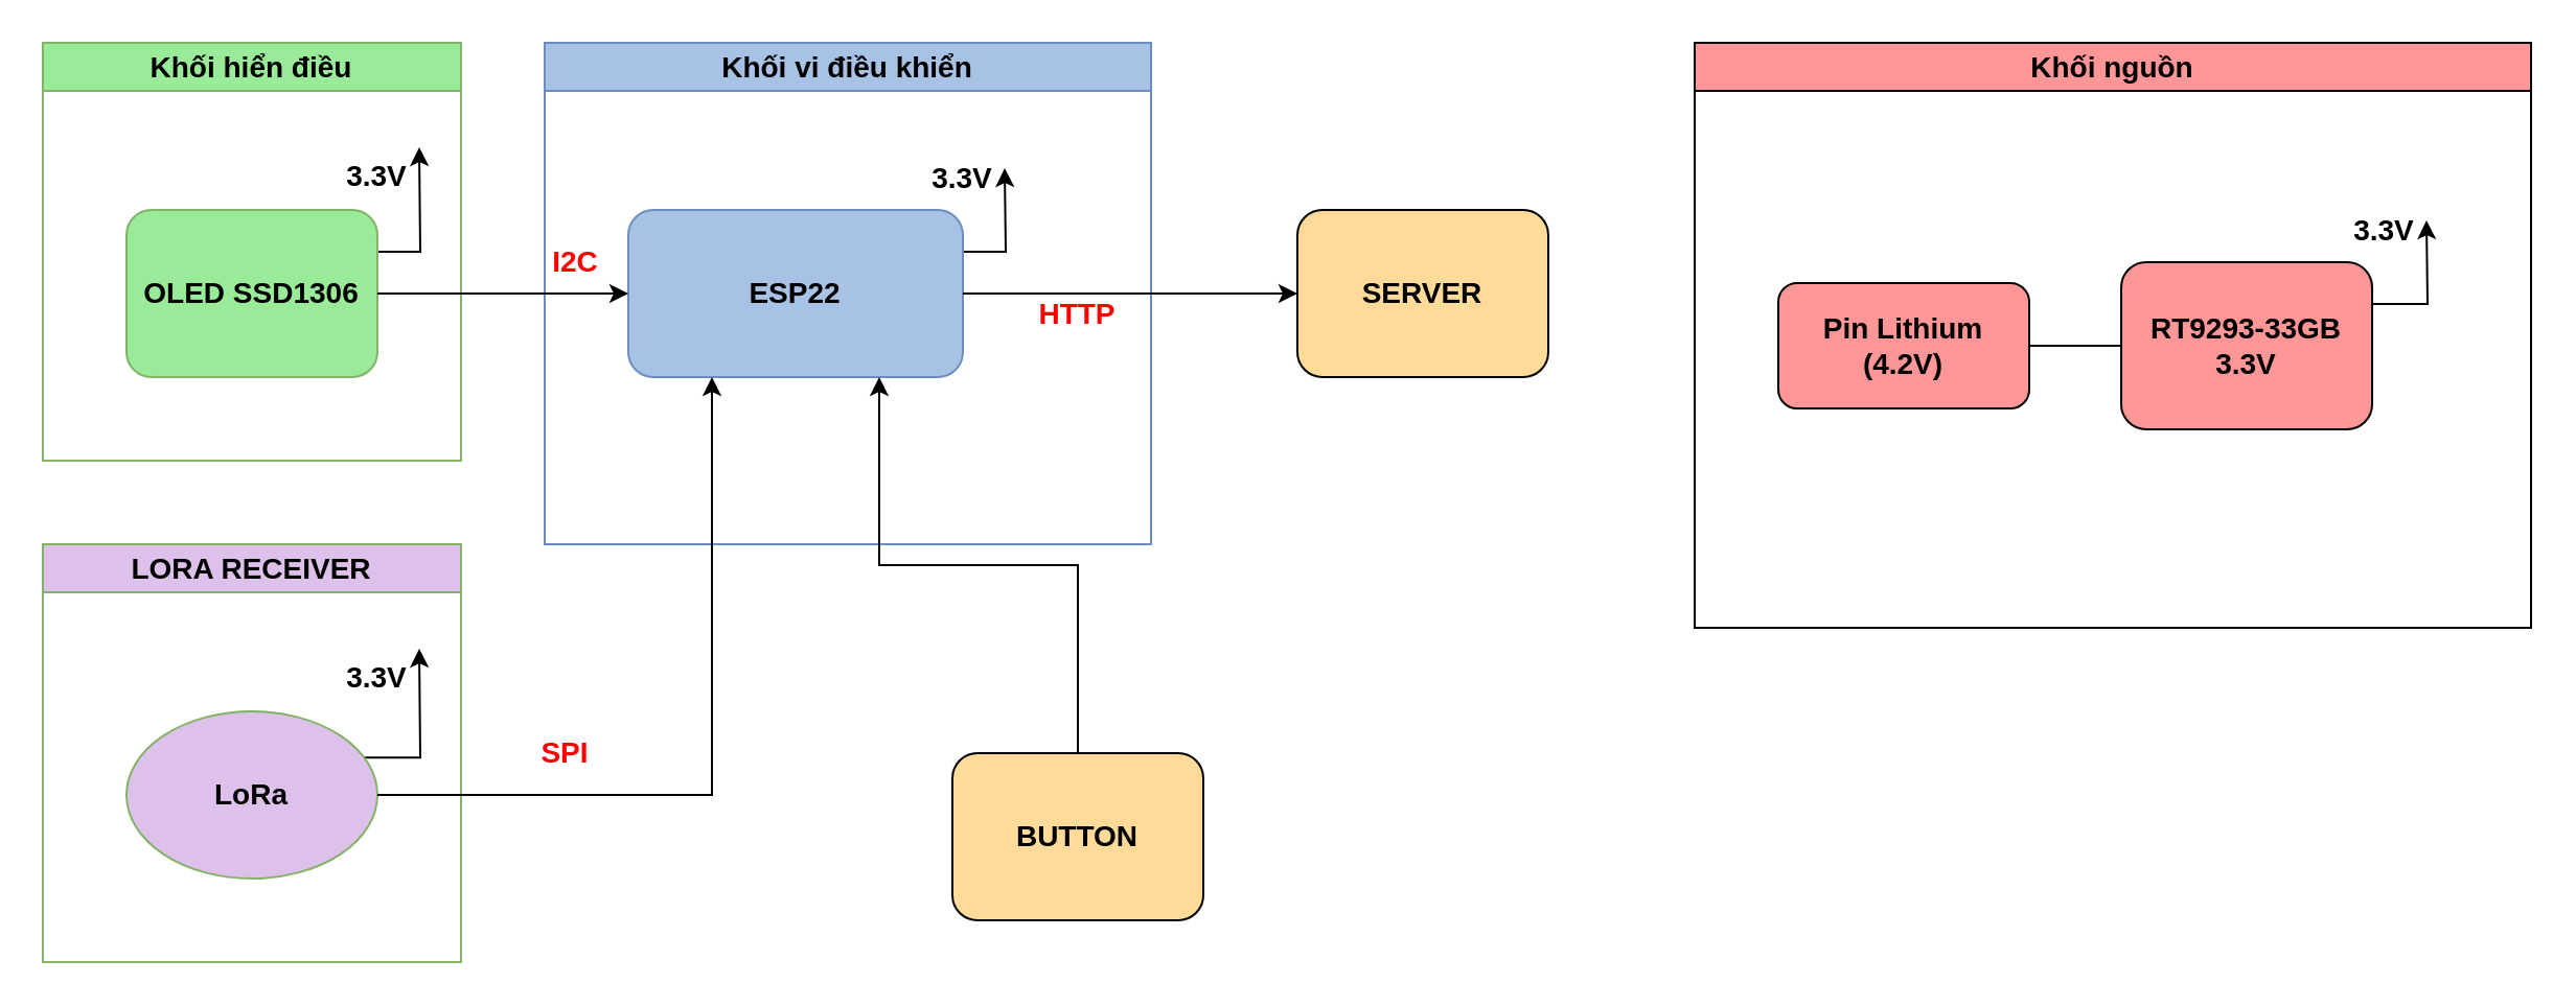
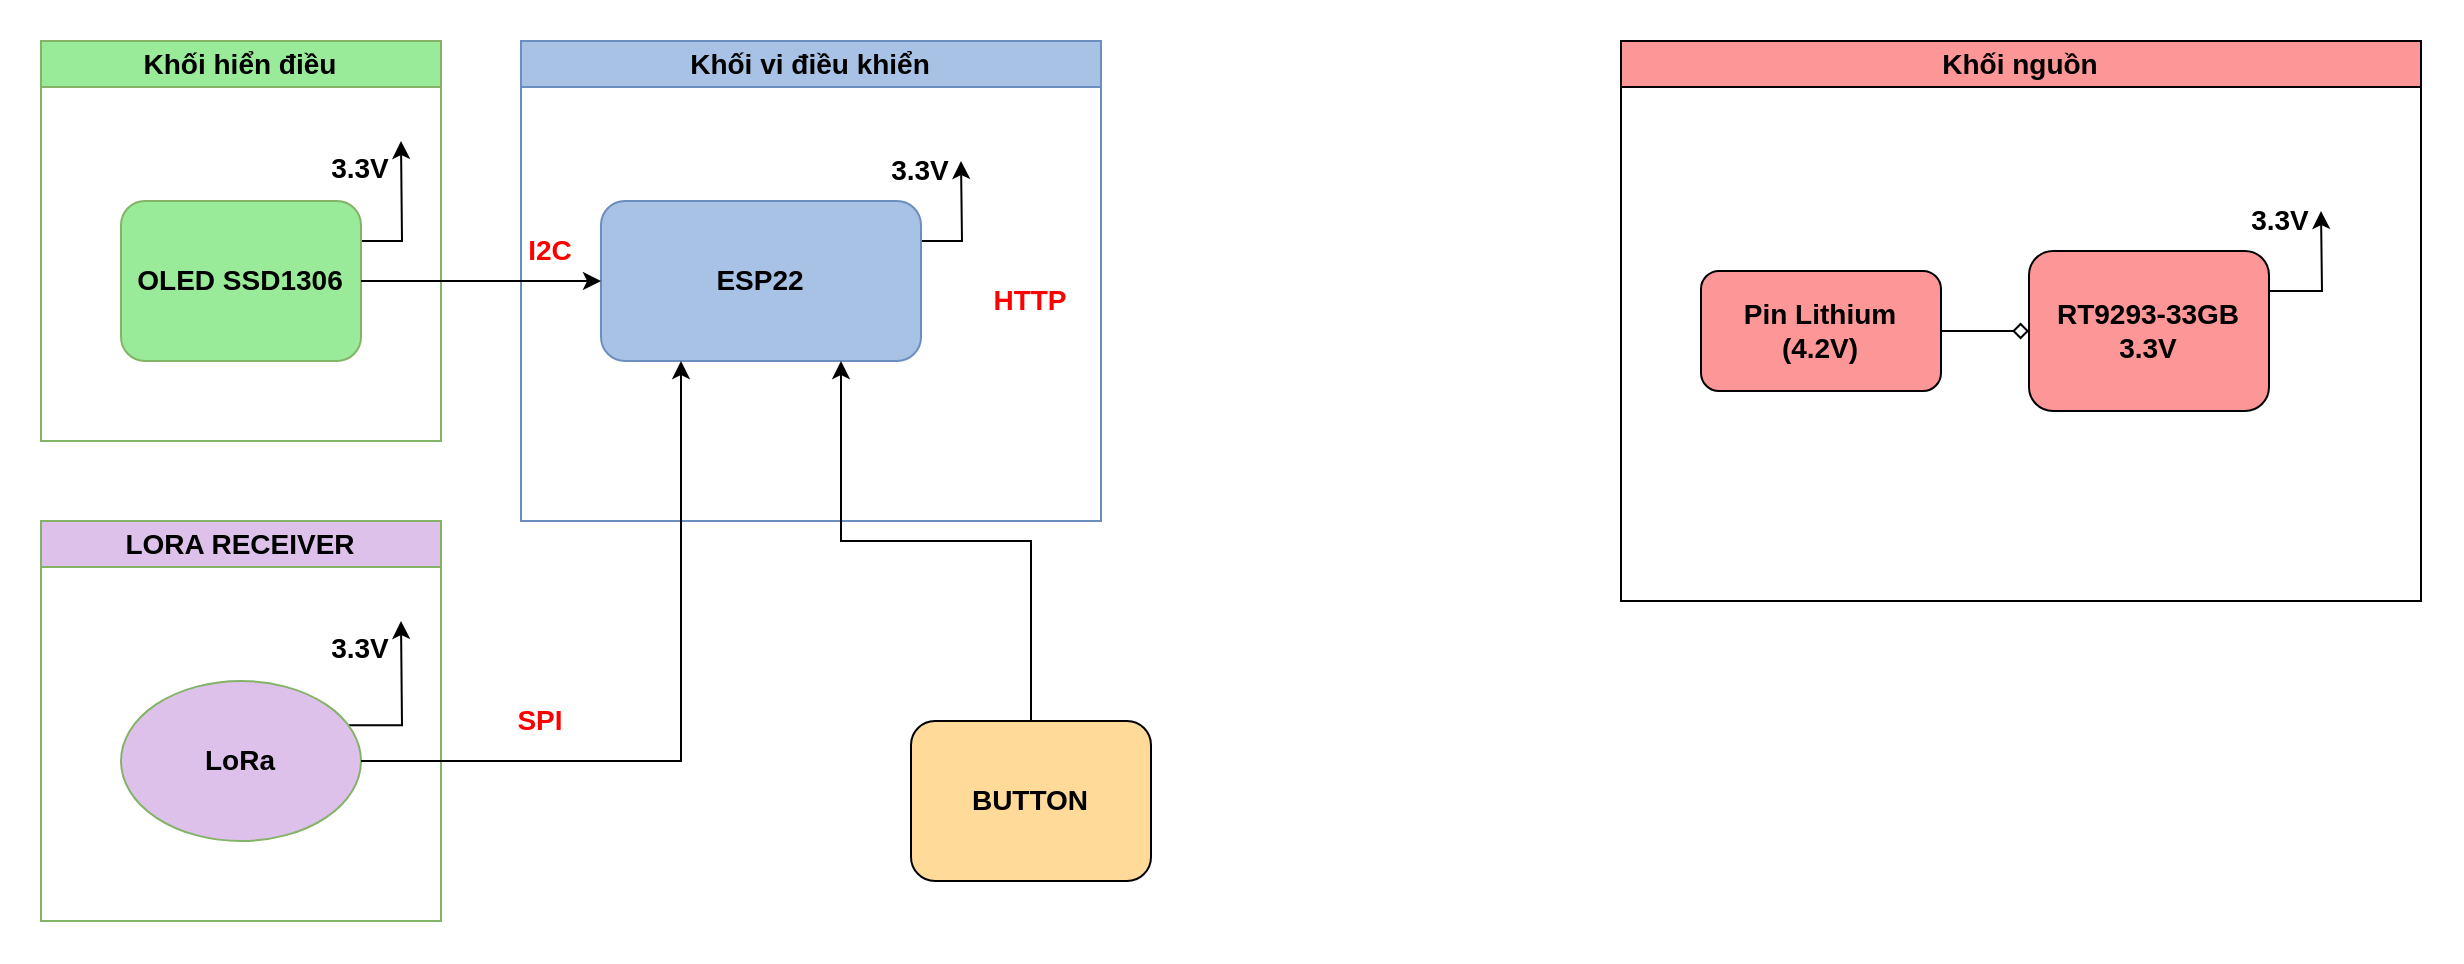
  <mxCell id="0" />
  <mxCell id="1" parent="0" />
  <mxCell id="2" value="Khối hiển điều" style="swimlane;whiteSpace=wrap;html=1;fontStyle=1;fontSize=14;fillColor=#99EB99;strokeColor=#82b366;" parent="1" vertex="1"><mxGeometry x="20" y="20" width="200" height="200" as="geometry" /></mxCell>
  <mxCell id="3" style="edgeStyle=orthogonalEdgeStyle;rounded=0;orthogonalLoop=1;jettySize=auto;html=1;exitX=1;exitY=0.25;exitDx=0;exitDy=0;fontStyle=1;fontSize=14;" parent="2" source="4" edge="1"><mxGeometry relative="1" as="geometry"><mxPoint x="180" y="50" as="targetPoint" /></mxGeometry></mxCell>
  <mxCell id="4" value="OLED SSD1306" style="rounded=1;whiteSpace=wrap;html=1;fontStyle=1;fontSize=14;fillColor=#99eb99;strokeColor=#82b366;" parent="2" vertex="1"><mxGeometry x="40" y="80" width="120" height="80" as="geometry" /></mxCell>
  <mxCell id="5" value="3.3V" style="text;html=1;align=center;verticalAlign=middle;whiteSpace=wrap;rounded=0;fontStyle=1;fontSize=14;" parent="2" vertex="1"><mxGeometry x="130" y="49" width="60" height="30" as="geometry" /></mxCell>
  <mxCell id="6" value="Khối vi điều khiển" style="swimlane;whiteSpace=wrap;html=1;fontStyle=1;fontSize=14;fillColor=#a8c2e6;strokeColor=#6c8ebf;" parent="1" vertex="1"><mxGeometry x="260" y="20" width="290" height="240" as="geometry" /></mxCell>
  <mxCell id="7" style="edgeStyle=orthogonalEdgeStyle;rounded=0;orthogonalLoop=1;jettySize=auto;html=1;exitX=1;exitY=0.25;exitDx=0;exitDy=0;fontStyle=1;fontSize=14;" parent="6" source="8" edge="1"><mxGeometry relative="1" as="geometry"><mxPoint x="220" y="60" as="targetPoint" /></mxGeometry></mxCell>
  <mxCell id="8" value="ESP22" style="rounded=1;whiteSpace=wrap;html=1;fontStyle=1;fontSize=14;fillColor=#a8c2e6;strokeColor=#6c8ebf;" parent="6" vertex="1"><mxGeometry x="40" y="80" width="160" height="80" as="geometry" /></mxCell>
  <mxCell id="9" value="3.3V" style="text;html=1;align=center;verticalAlign=middle;whiteSpace=wrap;rounded=0;fontStyle=1;fontSize=14;" parent="6" vertex="1"><mxGeometry x="170" y="50" width="60" height="30" as="geometry" /></mxCell>
  <mxCell id="10" value="I2C" style="text;html=1;align=center;verticalAlign=middle;whiteSpace=wrap;rounded=0;fontStyle=1;fontColor=#FF0000;fontSize=14;" parent="6" vertex="1"><mxGeometry x="-15" y="90" width="60" height="30" as="geometry" /></mxCell>
  <mxCell id="11" value="HTTP" style="text;html=1;align=center;verticalAlign=middle;whiteSpace=wrap;rounded=0;fontStyle=1;fontColor=#FF0000;fontSize=14;" parent="6" vertex="1"><mxGeometry x="225" y="115" width="60" height="30" as="geometry" /></mxCell>
  <mxCell id="12" value="Khối nguồn" style="swimlane;whiteSpace=wrap;html=1;fontStyle=1;fontSize=14;fillColor=#fd9696;" parent="1" vertex="1"><mxGeometry x="810" y="20" width="400" height="280" as="geometry" /></mxCell>
  <mxCell id="13" style="edgeStyle=orthogonalEdgeStyle;rounded=0;orthogonalLoop=1;jettySize=auto;html=1;exitX=1;exitY=0.25;exitDx=0;exitDy=0;fontStyle=1;fontSize=14;" parent="12" source="14" edge="1"><mxGeometry relative="1" as="geometry"><mxPoint x="350" y="85" as="targetPoint" /></mxGeometry></mxCell>
  <mxCell id="14" value="&lt;span style=&quot;font-size: 14px;&quot;&gt;RT9293-33GB&lt;/span&gt;&lt;div style=&quot;font-size: 14px;&quot;&gt;&lt;span style=&quot;font-size: 14px;&quot;&gt;3.3V&lt;/span&gt;&lt;/div&gt;" style="rounded=1;whiteSpace=wrap;html=1;fontStyle=1;fontSize=14;fillColor=#fd9696;" parent="12" vertex="1"><mxGeometry x="204" y="105" width="120" height="80" as="geometry" /></mxCell>
- <mxCell id="15" style="edgeStyle=orthogonalEdgeStyle;rounded=0;orthogonalLoop=1;jettySize=auto;html=1;exitX=1;exitY=0.5;exitDx=0;exitDy=0;entryX=0;entryY=0.5;entryDx=0;entryDy=0;endArrow=none;endFill=0;fontStyle=1;fontSize=14;" parent="12" source="17" target="14" edge="1"><mxGeometry relative="1" as="geometry"><mxPoint x="175" y="145" as="sourcePoint" /></mxGeometry></mxCell>
+ <mxCell id="15" style="edgeStyle=orthogonalEdgeStyle;rounded=0;orthogonalLoop=1;jettySize=auto;html=1;exitX=1;exitY=0.5;exitDx=0;exitDy=0;entryX=0;entryY=0.5;entryDx=0;entryDy=0;endArrow=diamond;endFill=0;fontStyle=1;fontSize=14;" parent="12" source="17" target="14" edge="1"><mxGeometry relative="1" as="geometry"><mxPoint x="175" y="145" as="sourcePoint" /></mxGeometry></mxCell>
  <mxCell id="16" value="3.3V" style="text;html=1;align=center;verticalAlign=middle;whiteSpace=wrap;rounded=0;fontStyle=1;fontSize=14;" parent="12" vertex="1"><mxGeometry x="300" y="75" width="60" height="30" as="geometry" /></mxCell>
  <mxCell id="17" value="Pin Lithium&lt;div&gt;(4.2V)&lt;/div&gt;" style="rounded=1;whiteSpace=wrap;html=1;fontStyle=1;fontSize=14;fillColor=#fd9696;" parent="12" vertex="1"><mxGeometry x="40" y="115" width="120" height="60" as="geometry" /></mxCell>
- <mxCell id="18" value="SERVER" style="rounded=1;whiteSpace=wrap;html=1;fontStyle=1;fontSize=14;fillColor=#ffda99;" parent="1" vertex="1"><mxGeometry x="620" y="100" width="120" height="80" as="geometry" /></mxCell>
  <mxCell id="19" style="edgeStyle=orthogonalEdgeStyle;rounded=0;orthogonalLoop=1;jettySize=auto;html=1;exitX=0.5;exitY=0;exitDx=0;exitDy=0;entryX=0.75;entryY=1;entryDx=0;entryDy=0;" parent="1" source="20" target="8" edge="1"><mxGeometry relative="1" as="geometry" /></mxCell>
  <mxCell id="20" value="BUTTON" style="rounded=1;whiteSpace=wrap;html=1;fontStyle=1;fontSize=14;fillColor=#ffda99;" parent="1" vertex="1"><mxGeometry x="455" y="360" width="120" height="80" as="geometry" /></mxCell>
  <mxCell id="21" style="edgeStyle=orthogonalEdgeStyle;rounded=0;orthogonalLoop=1;jettySize=auto;html=1;exitX=1;exitY=0.5;exitDx=0;exitDy=0;entryX=0;entryY=0.5;entryDx=0;entryDy=0;fontSize=14;" parent="1" source="4" target="8" edge="1"><mxGeometry relative="1" as="geometry" /></mxCell>
- <mxCell id="22" style="edgeStyle=orthogonalEdgeStyle;rounded=0;orthogonalLoop=1;jettySize=auto;html=1;exitX=1;exitY=0.5;exitDx=0;exitDy=0;entryX=0;entryY=0.5;entryDx=0;entryDy=0;" parent="1" source="8" target="18" edge="1"><mxGeometry relative="1" as="geometry" /></mxCell>
  <mxCell id="23" value="SPI" style="text;html=1;align=center;verticalAlign=middle;whiteSpace=wrap;rounded=0;fontStyle=1;fontColor=#FF0000;fontSize=14;" parent="1" vertex="1"><mxGeometry x="240" y="345" width="60" height="30" as="geometry" /></mxCell>
  <mxCell id="24" value="LORA RECEIVER" style="swimlane;whiteSpace=wrap;html=1;fontStyle=1;fontSize=14;fillColor=#DDC1EB;strokeColor=#82b366;" parent="1" vertex="1"><mxGeometry x="20" y="260" width="200" height="200" as="geometry" /></mxCell>
  <mxCell id="25" style="edgeStyle=orthogonalEdgeStyle;rounded=0;orthogonalLoop=1;jettySize=auto;html=1;exitX=1;exitY=0.25;exitDx=0;exitDy=0;fontStyle=1;fontSize=14;" parent="24" source="26" edge="1"><mxGeometry relative="1" as="geometry"><mxPoint x="180" y="50" as="targetPoint" /></mxGeometry></mxCell>
  <mxCell id="26" value="LoRa" style="ellipse;whiteSpace=wrap;html=1;fontStyle=1;fontSize=14;fillColor=#DDC1EB;strokeColor=#82b366;" parent="24" vertex="1"><mxGeometry x="40" y="80" width="120" height="80" as="geometry" /></mxCell>
  <mxCell id="27" value="3.3V" style="text;html=1;align=center;verticalAlign=middle;whiteSpace=wrap;rounded=0;fontStyle=1;fontSize=14;" parent="24" vertex="1"><mxGeometry x="130" y="49" width="60" height="30" as="geometry" /></mxCell>
  <mxCell id="28" style="edgeStyle=orthogonalEdgeStyle;rounded=0;orthogonalLoop=1;jettySize=auto;html=1;exitX=1;exitY=0.5;exitDx=0;exitDy=0;entryX=0.25;entryY=1;entryDx=0;entryDy=0;" parent="1" source="26" target="8" edge="1"><mxGeometry relative="1" as="geometry"><Array as="points"><mxPoint x="340" y="380" /></Array></mxGeometry></mxCell>
